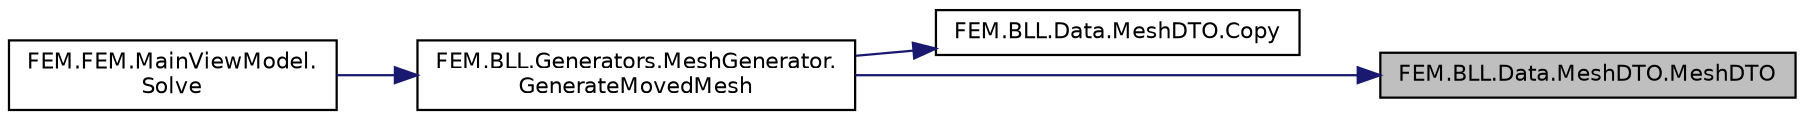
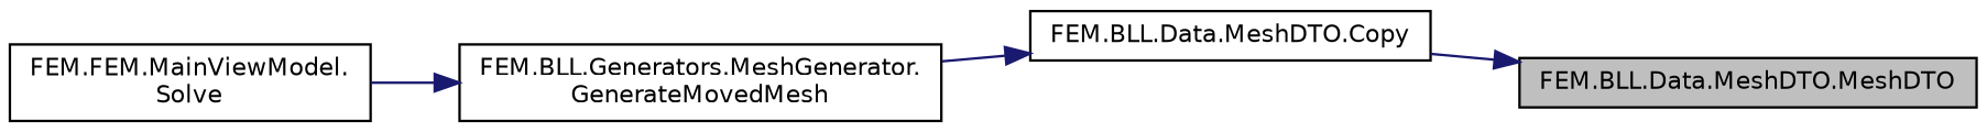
  digraph {
    rankdir=RL
    node [color=black fillcolor=white fontname=Helvetica fontsize=10 shape=record style=filled]
    edge [color=midnightblue dir=back fontname=Helvetica fontsize=10 labelfontname=Helvetica labelfontsize=10 style=solid]
    n1 [fillcolor=grey75 fontcolor=black height=0.2 label="FEM.BLL.Data.MeshDTO.MeshDTO" width=0.4]
    n2 [height=0.2 label="FEM.BLL.Data.MeshDTO.Copy" width=0.4]
    n3 [height=0.2 label="FEM.BLL.Generators.MeshGenerator.\lGenerateMovedMesh" width=0.4]
    n4 [height=0.2 label="FEM.FEM.MainViewModel.\lSolve" width=0.4]
-   n1 -> n3
+   n1 -> n2
    n2 -> n3
    n3 -> n4
  }
